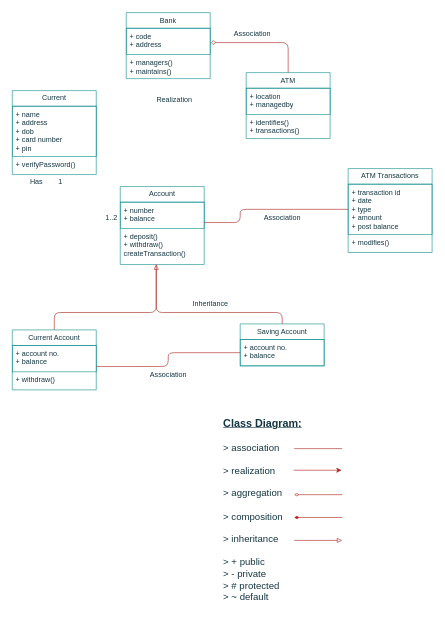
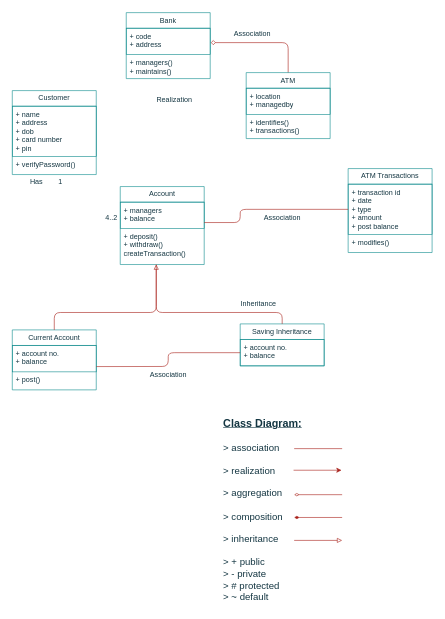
  <mxCell id="0" />
  <mxCell id="1" parent="0" />
  <mxCell id="2" value="Bank" style="swimlane;fontStyle=0;childLayout=stackLayout;horizontal=1;startSize=26;fillColor=none;horizontalStack=0;resizeParent=1;resizeParentMax=0;resizeLast=0;collapsible=1;marginBottom=0;whiteSpace=wrap;html=1;labelBackgroundColor=none;strokeColor=#0F8B8D;fontColor=#143642;" vertex="1" parent="1"><mxGeometry x="210" y="20" width="140" height="110" as="geometry" /></mxCell>
  <mxCell id="3" value="+ code&lt;div&gt;+ address&lt;/div&gt;" style="text;strokeColor=#0F8B8D;fillColor=none;align=left;verticalAlign=top;spacingLeft=4;spacingRight=4;overflow=hidden;rotatable=0;points=[[0,0.5],[1,0.5]];portConstraint=eastwest;whiteSpace=wrap;html=1;labelBackgroundColor=none;fontColor=#143642;" vertex="1" parent="2"><mxGeometry y="26" width="140" height="44" as="geometry" /></mxCell>
  <mxCell id="4" value="+ managers()&lt;br&gt;+ maintains()" style="text;strokeColor=none;fillColor=none;align=left;verticalAlign=top;spacingLeft=4;spacingRight=4;overflow=hidden;rotatable=0;points=[[0,0.5],[1,0.5]];portConstraint=eastwest;whiteSpace=wrap;html=1;labelBackgroundColor=none;fontColor=#143642;" vertex="1" parent="2"><mxGeometry y="70" width="140" height="40" as="geometry" /></mxCell>
  <mxCell id="5" style="edgeStyle=none;rounded=1;orthogonalLoop=1;jettySize=auto;html=1;endArrow=diamond;endFill=0;curved=0;labelBackgroundColor=none;strokeColor=#A8201A;fontColor=default;" edge="1" parent="1" source="6"><mxGeometry relative="1" as="geometry"><mxPoint x="351" y="70" as="targetPoint" /><Array as="points"><mxPoint x="480" y="70" /></Array></mxGeometry></mxCell>
  <mxCell id="6" value="ATM" style="swimlane;fontStyle=0;childLayout=stackLayout;horizontal=1;startSize=26;fillColor=none;horizontalStack=0;resizeParent=1;resizeParentMax=0;resizeLast=0;collapsible=1;marginBottom=0;whiteSpace=wrap;html=1;labelBackgroundColor=none;strokeColor=#0F8B8D;fontColor=#143642;" vertex="1" parent="1"><mxGeometry x="410" y="120" width="140" height="110" as="geometry" /></mxCell>
  <mxCell id="7" value="+ location&lt;div&gt;+ managedby&lt;/div&gt;" style="text;strokeColor=#0F8B8D;fillColor=none;align=left;verticalAlign=top;spacingLeft=4;spacingRight=4;overflow=hidden;rotatable=0;points=[[0,0.5],[1,0.5]];portConstraint=eastwest;whiteSpace=wrap;html=1;labelBackgroundColor=none;fontColor=#143642;" vertex="1" parent="6"><mxGeometry y="26" width="140" height="44" as="geometry" /></mxCell>
  <mxCell id="8" value="+ identifies()&lt;br&gt;+ transactions()" style="text;strokeColor=none;fillColor=none;align=left;verticalAlign=top;spacingLeft=4;spacingRight=4;overflow=hidden;rotatable=0;points=[[0,0.5],[1,0.5]];portConstraint=eastwest;whiteSpace=wrap;html=1;labelBackgroundColor=none;fontColor=#143642;" vertex="1" parent="6"><mxGeometry y="70" width="140" height="40" as="geometry" /></mxCell>
- <mxCell id="9" value="Current" style="swimlane;fontStyle=0;childLayout=stackLayout;horizontal=1;startSize=26;fillColor=none;horizontalStack=0;resizeParent=1;resizeParentMax=0;resizeLast=0;collapsible=1;marginBottom=0;whiteSpace=wrap;html=1;labelBackgroundColor=none;strokeColor=#0F8B8D;fontColor=#143642;" vertex="1" parent="1"><mxGeometry x="20" y="150" width="140" height="140" as="geometry" /></mxCell>
+ <mxCell id="9" value="Customer" style="swimlane;fontStyle=0;childLayout=stackLayout;horizontal=1;startSize=26;fillColor=none;horizontalStack=0;resizeParent=1;resizeParentMax=0;resizeLast=0;collapsible=1;marginBottom=0;whiteSpace=wrap;html=1;labelBackgroundColor=none;strokeColor=#0F8B8D;fontColor=#143642;" vertex="1" parent="1"><mxGeometry x="20" y="150" width="140" height="140" as="geometry" /></mxCell>
  <mxCell id="10" value="+ name&lt;div&gt;+ address&lt;br&gt;+ dob&lt;/div&gt;&lt;div&gt;+ card number&lt;/div&gt;&lt;div&gt;+ pin&lt;/div&gt;" style="text;strokeColor=#0F8B8D;fillColor=none;align=left;verticalAlign=top;spacingLeft=4;spacingRight=4;overflow=hidden;rotatable=0;points=[[0,0.5],[1,0.5]];portConstraint=eastwest;whiteSpace=wrap;html=1;labelBackgroundColor=none;fontColor=#143642;" vertex="1" parent="9"><mxGeometry y="26" width="140" height="84" as="geometry" /></mxCell>
  <mxCell id="11" value="+ verifyPassword()" style="text;strokeColor=none;fillColor=none;align=left;verticalAlign=top;spacingLeft=4;spacingRight=4;overflow=hidden;rotatable=0;points=[[0,0.5],[1,0.5]];portConstraint=eastwest;whiteSpace=wrap;html=1;labelBackgroundColor=none;fontColor=#143642;" vertex="1" parent="9"><mxGeometry y="110" width="140" height="30" as="geometry" /></mxCell>
  <mxCell id="12" value="Account" style="swimlane;fontStyle=0;childLayout=stackLayout;horizontal=1;startSize=26;fillColor=none;horizontalStack=0;resizeParent=1;resizeParentMax=0;resizeLast=0;collapsible=1;marginBottom=0;whiteSpace=wrap;html=1;labelBackgroundColor=none;strokeColor=#0F8B8D;fontColor=#143642;" vertex="1" parent="1"><mxGeometry x="200" y="310" width="140" height="130" as="geometry" /></mxCell>
- <mxCell id="13" value="+ number&lt;div&gt;+ balance&lt;/div&gt;" style="text;strokeColor=#0F8B8D;fillColor=none;align=left;verticalAlign=top;spacingLeft=4;spacingRight=4;overflow=hidden;rotatable=0;points=[[0,0.5],[1,0.5]];portConstraint=eastwest;whiteSpace=wrap;html=1;labelBackgroundColor=none;fontColor=#143642;" vertex="1" parent="12"><mxGeometry y="26" width="140" height="44" as="geometry" /></mxCell>
+ <mxCell id="13" value="+ managers&lt;div&gt;+ balance&lt;/div&gt;" style="text;strokeColor=#0F8B8D;fillColor=none;align=left;verticalAlign=top;spacingLeft=4;spacingRight=4;overflow=hidden;rotatable=0;points=[[0,0.5],[1,0.5]];portConstraint=eastwest;whiteSpace=wrap;html=1;labelBackgroundColor=none;fontColor=#143642;" vertex="1" parent="12"><mxGeometry y="26" width="140" height="44" as="geometry" /></mxCell>
  <mxCell id="14" value="+ deposit()&lt;div&gt;+ withdraw()&lt;/div&gt;&lt;div&gt;createTransaction()&lt;/div&gt;" style="text;strokeColor=none;fillColor=none;align=left;verticalAlign=top;spacingLeft=4;spacingRight=4;overflow=hidden;rotatable=0;points=[[0,0.5],[1,0.5]];portConstraint=eastwest;whiteSpace=wrap;html=1;labelBackgroundColor=none;fontColor=#143642;" vertex="1" parent="12"><mxGeometry y="70" width="140" height="60" as="geometry" /></mxCell>
  <mxCell id="15" value="ATM Transactions" style="swimlane;fontStyle=0;childLayout=stackLayout;horizontal=1;startSize=26;fillColor=none;horizontalStack=0;resizeParent=1;resizeParentMax=0;resizeLast=0;collapsible=1;marginBottom=0;whiteSpace=wrap;html=1;labelBackgroundColor=none;strokeColor=#0F8B8D;fontColor=#143642;" vertex="1" parent="1"><mxGeometry x="580" y="280" width="140" height="140" as="geometry" /></mxCell>
  <mxCell id="16" value="+ transaction id&lt;div&gt;+ date&lt;br&gt;+ type&lt;/div&gt;&lt;div&gt;+ amount&lt;/div&gt;&lt;div&gt;+ post balance&lt;/div&gt;" style="text;strokeColor=#0F8B8D;fillColor=none;align=left;verticalAlign=top;spacingLeft=4;spacingRight=4;overflow=hidden;rotatable=0;points=[[0,0.5],[1,0.5]];portConstraint=eastwest;whiteSpace=wrap;html=1;labelBackgroundColor=none;fontColor=#143642;" vertex="1" parent="15"><mxGeometry y="26" width="140" height="84" as="geometry" /></mxCell>
  <mxCell id="17" value="+ modifies()" style="text;strokeColor=none;fillColor=none;align=left;verticalAlign=top;spacingLeft=4;spacingRight=4;overflow=hidden;rotatable=0;points=[[0,0.5],[1,0.5]];portConstraint=eastwest;whiteSpace=wrap;html=1;labelBackgroundColor=none;fontColor=#143642;" vertex="1" parent="15"><mxGeometry y="110" width="140" height="30" as="geometry" /></mxCell>
  <mxCell id="18" value="" style="endArrow=none;html=1;rounded=1;entryX=0;entryY=0.5;entryDx=0;entryDy=0;exitX=1;exitY=0.773;exitDx=0;exitDy=0;exitPerimeter=0;curved=0;labelBackgroundColor=none;strokeColor=#A8201A;fontColor=default;" edge="1" parent="1" source="13" target="16"><mxGeometry width="50" height="50" relative="1" as="geometry"><mxPoint x="320" y="390" as="sourcePoint" /><mxPoint x="370" y="340" as="targetPoint" /><Array as="points"><mxPoint x="400" y="370" /><mxPoint x="400" y="348" /></Array></mxGeometry></mxCell>
  <mxCell id="19" value="Current Account" style="swimlane;fontStyle=0;childLayout=stackLayout;horizontal=1;startSize=26;fillColor=none;horizontalStack=0;resizeParent=1;resizeParentMax=0;resizeLast=0;collapsible=1;marginBottom=0;whiteSpace=wrap;html=1;labelBackgroundColor=none;strokeColor=#0F8B8D;fontColor=#143642;" vertex="1" parent="1"><mxGeometry x="20" y="549" width="140" height="100" as="geometry" /></mxCell>
  <mxCell id="20" value="+ account no.&lt;div&gt;+ balance&lt;/div&gt;" style="text;strokeColor=#0F8B8D;fillColor=none;align=left;verticalAlign=top;spacingLeft=4;spacingRight=4;overflow=hidden;rotatable=0;points=[[0,0.5],[1,0.5]];portConstraint=eastwest;whiteSpace=wrap;html=1;labelBackgroundColor=none;fontColor=#143642;" vertex="1" parent="19"><mxGeometry y="26" width="140" height="44" as="geometry" /></mxCell>
- <mxCell id="21" value="&lt;div&gt;+ withdraw()&lt;/div&gt;" style="text;strokeColor=none;fillColor=none;align=left;verticalAlign=top;spacingLeft=4;spacingRight=4;overflow=hidden;rotatable=0;points=[[0,0.5],[1,0.5]];portConstraint=eastwest;whiteSpace=wrap;html=1;labelBackgroundColor=none;fontColor=#143642;" vertex="1" parent="19"><mxGeometry y="70" width="140" height="30" as="geometry" /></mxCell>
- <mxCell id="22" value="Saving Account" style="swimlane;fontStyle=0;childLayout=stackLayout;horizontal=1;startSize=26;fillColor=none;horizontalStack=0;resizeParent=1;resizeParentMax=0;resizeLast=0;collapsible=1;marginBottom=0;whiteSpace=wrap;html=1;labelBackgroundColor=none;strokeColor=#0F8B8D;fontColor=#143642;" vertex="1" parent="1"><mxGeometry x="400" y="539" width="140" height="70" as="geometry" /></mxCell>
+ <mxCell id="21" value="&lt;div&gt;+ post()&lt;/div&gt;" style="text;strokeColor=none;fillColor=none;align=left;verticalAlign=top;spacingLeft=4;spacingRight=4;overflow=hidden;rotatable=0;points=[[0,0.5],[1,0.5]];portConstraint=eastwest;whiteSpace=wrap;html=1;labelBackgroundColor=none;fontColor=#143642;" vertex="1" parent="19"><mxGeometry y="70" width="140" height="30" as="geometry" /></mxCell>
+ <mxCell id="22" value="Saving Inheritance" style="swimlane;fontStyle=0;childLayout=stackLayout;horizontal=1;startSize=26;fillColor=none;horizontalStack=0;resizeParent=1;resizeParentMax=0;resizeLast=0;collapsible=1;marginBottom=0;whiteSpace=wrap;html=1;labelBackgroundColor=none;strokeColor=#0F8B8D;fontColor=#143642;" vertex="1" parent="1"><mxGeometry x="400" y="539" width="140" height="70" as="geometry" /></mxCell>
  <mxCell id="23" value="+ account no.&lt;div&gt;+ balance&lt;/div&gt;" style="text;strokeColor=#0F8B8D;fillColor=none;align=left;verticalAlign=top;spacingLeft=4;spacingRight=4;overflow=hidden;rotatable=0;points=[[0,0.5],[1,0.5]];portConstraint=eastwest;whiteSpace=wrap;html=1;labelBackgroundColor=none;fontColor=#143642;" vertex="1" parent="22"><mxGeometry y="26" width="140" height="44" as="geometry" /></mxCell>
  <mxCell id="24" value="1" style="text;html=1;align=center;verticalAlign=middle;resizable=0;points=[];autosize=1;strokeColor=none;fillColor=none;labelBackgroundColor=none;fontColor=#143642;" vertex="1" parent="1"><mxGeometry x="85" y="288" width="30" height="30" as="geometry" /></mxCell>
- <mxCell id="25" value="1..2" style="text;html=1;align=center;verticalAlign=middle;resizable=0;points=[];autosize=1;strokeColor=none;fillColor=none;labelBackgroundColor=none;fontColor=#143642;" vertex="1" parent="1"><mxGeometry x="165" y="348" width="40" height="30" as="geometry" /></mxCell>
+ <mxCell id="25" value="4..2" style="text;html=1;align=center;verticalAlign=middle;resizable=0;points=[];autosize=1;strokeColor=none;fillColor=none;labelBackgroundColor=none;fontColor=#143642;" vertex="1" parent="1"><mxGeometry x="165" y="348" width="40" height="30" as="geometry" /></mxCell>
  <mxCell id="26" value="Has" style="text;html=1;align=center;verticalAlign=middle;resizable=0;points=[];autosize=1;strokeColor=none;fillColor=none;labelBackgroundColor=none;fontColor=#143642;" vertex="1" parent="1"><mxGeometry x="40" y="288" width="40" height="30" as="geometry" /></mxCell>
  <mxCell id="27" value="Association" style="text;html=1;align=center;verticalAlign=middle;resizable=0;points=[];autosize=1;strokeColor=none;fillColor=none;labelBackgroundColor=none;fontColor=#143642;" vertex="1" parent="1"><mxGeometry x="430" y="347" width="80" height="30" as="geometry" /></mxCell>
  <mxCell id="28" value="Association" style="text;html=1;align=center;verticalAlign=middle;resizable=0;points=[];autosize=1;strokeColor=none;fillColor=none;labelBackgroundColor=none;fontColor=#143642;" vertex="1" parent="1"><mxGeometry x="380" y="40" width="80" height="30" as="geometry" /></mxCell>
  <mxCell id="29" style="edgeStyle=none;rounded=1;orthogonalLoop=1;jettySize=auto;html=1;exitX=0.5;exitY=0;exitDx=0;exitDy=0;entryX=0.429;entryY=1;entryDx=0;entryDy=0;entryPerimeter=0;endArrow=none;endFill=0;curved=0;labelBackgroundColor=none;strokeColor=#A8201A;fontColor=default;" edge="1" parent="1" source="19" target="14"><mxGeometry relative="1" as="geometry"><Array as="points"><mxPoint x="90" y="520" /><mxPoint x="260" y="520" /></Array></mxGeometry></mxCell>
  <mxCell id="30" style="edgeStyle=none;rounded=1;orthogonalLoop=1;jettySize=auto;html=1;exitX=0.5;exitY=0;exitDx=0;exitDy=0;endArrow=block;endFill=0;curved=0;labelBackgroundColor=none;strokeColor=#A8201A;fontColor=default;" edge="1" parent="1" source="22"><mxGeometry relative="1" as="geometry"><mxPoint x="260" y="440" as="targetPoint" /><Array as="points"><mxPoint x="470" y="520" /><mxPoint x="260" y="520" /></Array></mxGeometry></mxCell>
  <mxCell id="31" style="edgeStyle=none;rounded=1;orthogonalLoop=1;jettySize=auto;html=1;entryX=0;entryY=0.5;entryDx=0;entryDy=0;exitX=1.002;exitY=0.799;exitDx=0;exitDy=0;exitPerimeter=0;curved=0;endArrow=none;startFill=0;labelBackgroundColor=none;strokeColor=#A8201A;fontColor=default;" edge="1" parent="1" source="20" target="23"><mxGeometry relative="1" as="geometry"><Array as="points"><mxPoint x="280" y="610" /><mxPoint x="280" y="587" /></Array></mxGeometry></mxCell>
- <mxCell id="32" value="Inheritance" style="text;html=1;align=center;verticalAlign=middle;resizable=0;points=[];autosize=1;strokeColor=none;fillColor=none;labelBackgroundColor=none;fontColor=#143642;" vertex="1" parent="1"><mxGeometry x="310" y="490" width="80" height="30" as="geometry" /></mxCell>
+ <mxCell id="32" value="Inheritance" style="text;html=1;align=center;verticalAlign=middle;resizable=0;points=[];autosize=1;strokeColor=none;fillColor=none;labelBackgroundColor=none;fontColor=#143642;" vertex="1" parent="1"><mxGeometry x="390" y="490" width="80" height="30" as="geometry" /></mxCell>
  <mxCell id="33" value="Realization" style="text;html=1;align=center;verticalAlign=middle;resizable=0;points=[];autosize=1;strokeColor=none;fillColor=none;labelBackgroundColor=none;fontColor=#143642;" vertex="1" parent="1"><mxGeometry x="250" y="150" width="80" height="30" as="geometry" /></mxCell>
  <mxCell id="34" value="Association" style="text;html=1;align=center;verticalAlign=middle;resizable=0;points=[];autosize=1;strokeColor=none;fillColor=none;labelBackgroundColor=none;fontColor=#143642;" vertex="1" parent="1"><mxGeometry x="240" y="609" width="80" height="30" as="geometry" /></mxCell>
  <mxCell id="35" value="&lt;b&gt;&lt;u&gt;&lt;font style=&quot;font-size: 18px;&quot;&gt;Class Diagram:&lt;/font&gt;&lt;/u&gt;&lt;/b&gt;&lt;div&gt;&lt;font size=&quot;3&quot;&gt;&lt;br&gt;&lt;/font&gt;&lt;/div&gt;&lt;div&gt;&lt;font size=&quot;3&quot;&gt;&amp;gt; association&lt;/font&gt;&lt;/div&gt;&lt;div&gt;&lt;font size=&quot;3&quot;&gt;&lt;br&gt;&lt;/font&gt;&lt;/div&gt;&lt;div&gt;&lt;font size=&quot;3&quot;&gt;&amp;gt; realization&lt;/font&gt;&lt;/div&gt;&lt;div&gt;&lt;font size=&quot;3&quot;&gt;&lt;br&gt;&lt;/font&gt;&lt;/div&gt;&lt;div&gt;&lt;font size=&quot;3&quot;&gt;&amp;gt; aggregation&lt;/font&gt;&lt;/div&gt;&lt;div&gt;&lt;font size=&quot;3&quot;&gt;&lt;br&gt;&lt;/font&gt;&lt;/div&gt;&lt;div&gt;&lt;font size=&quot;3&quot;&gt;&amp;gt; composition&lt;/font&gt;&lt;/div&gt;&lt;div&gt;&lt;font size=&quot;3&quot;&gt;&lt;br&gt;&lt;/font&gt;&lt;/div&gt;&lt;div&gt;&lt;font size=&quot;3&quot;&gt;&amp;gt; inheritance&lt;/font&gt;&lt;/div&gt;&lt;div&gt;&lt;font size=&quot;3&quot;&gt;&lt;br&gt;&lt;/font&gt;&lt;/div&gt;&lt;div&gt;&lt;font size=&quot;3&quot;&gt;&amp;gt; + public&lt;/font&gt;&lt;/div&gt;&lt;div&gt;&lt;font size=&quot;3&quot;&gt;&amp;gt; - private&lt;/font&gt;&lt;/div&gt;&lt;div&gt;&lt;font size=&quot;3&quot;&gt;&amp;gt; # protected&lt;/font&gt;&lt;/div&gt;&lt;div&gt;&lt;font size=&quot;3&quot;&gt;&amp;gt; ~ default&lt;/font&gt;&lt;/div&gt;" style="text;html=1;align=left;verticalAlign=middle;resizable=0;points=[];autosize=1;strokeColor=none;fillColor=none;fontColor=#143642;" vertex="1" parent="1"><mxGeometry x="370" y="689" width="150" height="320" as="geometry" /></mxCell>
  <mxCell id="36" value="" style="endArrow=none;html=1;rounded=0;strokeColor=#A8201A;fontColor=#143642;fillColor=#FAE5C7;" edge="1" parent="1"><mxGeometry width="50" height="50" relative="1" as="geometry"><mxPoint x="490" y="747" as="sourcePoint" /><mxPoint x="570" y="747" as="targetPoint" /></mxGeometry></mxCell>
  <mxCell id="37" value="" style="endArrow=classic;html=1;rounded=0;strokeColor=#A8201A;fontColor=#143642;fillColor=#FAE5C7;endFill=1;" edge="1" parent="1"><mxGeometry width="50" height="50" relative="1" as="geometry"><mxPoint x="489" y="783" as="sourcePoint" /><mxPoint x="569" y="783" as="targetPoint" /></mxGeometry></mxCell>
  <mxCell id="38" value="" style="endArrow=none;html=1;rounded=0;strokeColor=#A8201A;fontColor=#143642;fillColor=#FAE5C7;endFill=1;startFill=0;startArrow=diamondThin;" edge="1" parent="1"><mxGeometry width="50" height="50" relative="1" as="geometry"><mxPoint x="490" y="823.78" as="sourcePoint" /><mxPoint x="570" y="823.78" as="targetPoint" /></mxGeometry></mxCell>
  <mxCell id="39" value="" style="endArrow=none;html=1;rounded=0;strokeColor=#A8201A;fontColor=#143642;fillColor=#FAE5C7;endFill=1;startFill=1;startArrow=diamondThin;" edge="1" parent="1"><mxGeometry width="50" height="50" relative="1" as="geometry"><mxPoint x="490" y="861.78" as="sourcePoint" /><mxPoint x="570" y="861.78" as="targetPoint" /></mxGeometry></mxCell>
  <mxCell id="40" value="" style="endArrow=block;html=1;rounded=0;strokeColor=#A8201A;fontColor=#143642;fillColor=#FAE5C7;endFill=0;startFill=0;startArrow=none;" edge="1" parent="1"><mxGeometry width="50" height="50" relative="1" as="geometry"><mxPoint x="490" y="900" as="sourcePoint" /><mxPoint x="570" y="900" as="targetPoint" /></mxGeometry></mxCell>
